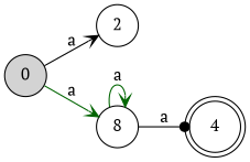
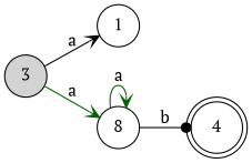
  digraph {
    fontname="PT Serif"
    rankdir=LR
    node [fontname="PT Serif" shape=circle]
    edge [arrowhead=vee color=black fontname="PT Serif"]
-   0 [fillcolor=lightgrey style=filled]
-   1 [label=2]
+   0 [fillcolor=lightgrey style=filled label=3]
+   1
    n3 [label=8]
    4 [shape=doublecircle]
    0 -> 1 [label=a]
    0 -> n3 [color=darkgreen label=a]
    n3 -> n3 [color=darkgreen label=a]
-   n3 -> 4 [arrowhead=dot label=a]
+   n3 -> 4 [arrowhead=dot label=b]
  }
